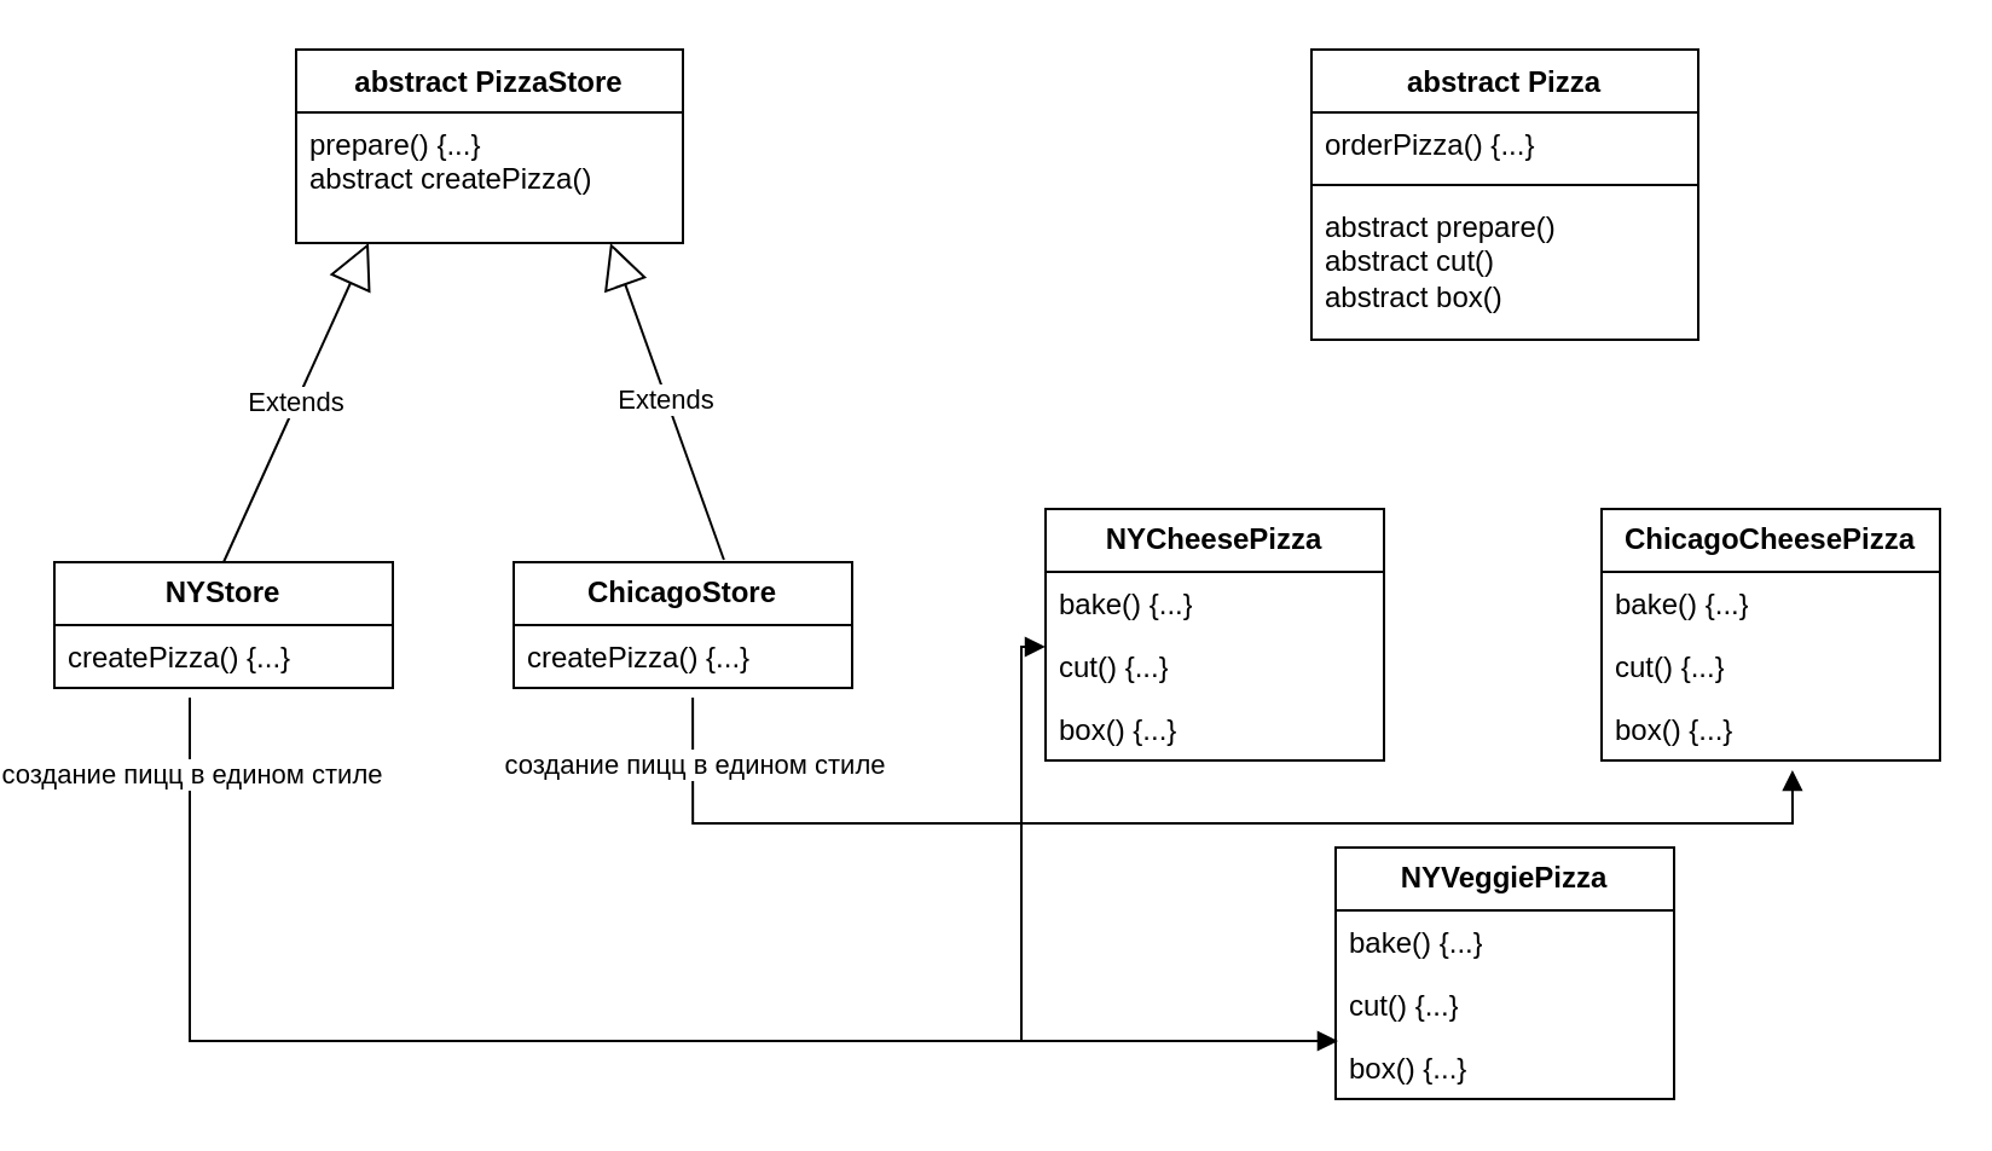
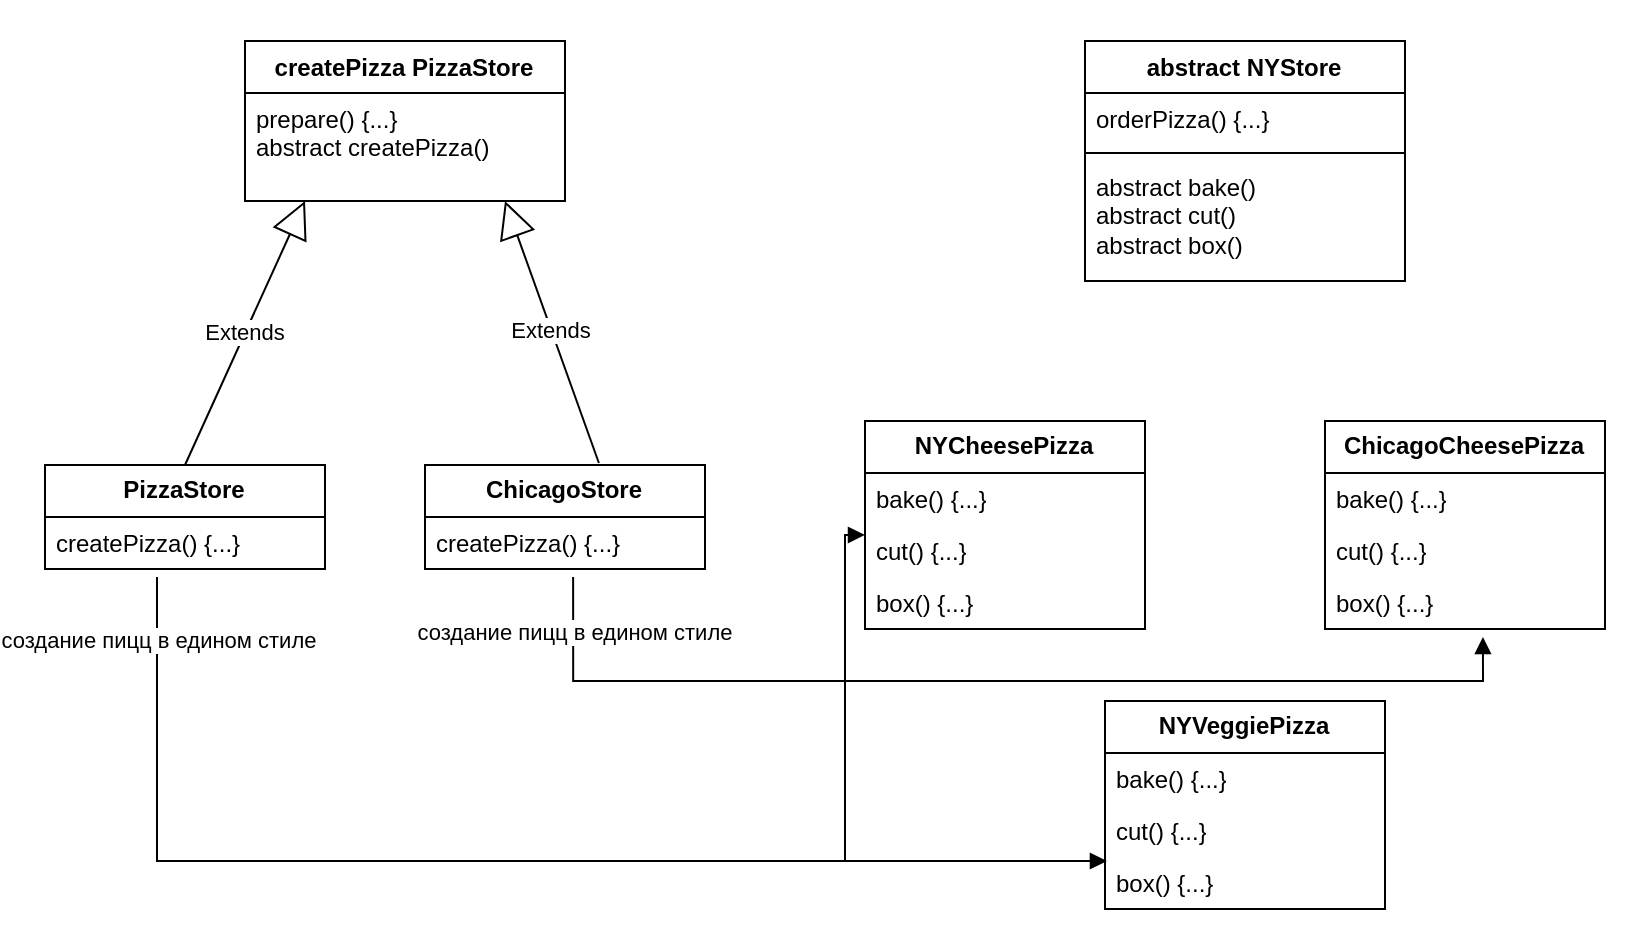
  <mxCell id="0" />
  <mxCell id="1" parent="0" />
- <mxCell id="2" value="abstract PizzaStore" style="swimlane;fontStyle=1;align=center;verticalAlign=top;childLayout=stackLayout;horizontal=1;startSize=26;horizontalStack=0;resizeParent=1;resizeLast=0;collapsible=1;marginBottom=0;rounded=0;shadow=0;strokeWidth=1;" parent="1" vertex="1"><mxGeometry x="120" y="20" width="160" height="80" as="geometry"><mxRectangle x="230" y="140" width="160" height="26" as="alternateBounds" /></mxGeometry></mxCell>
+ <mxCell id="2" value="createPizza PizzaStore" style="swimlane;fontStyle=1;align=center;verticalAlign=top;childLayout=stackLayout;horizontal=1;startSize=26;horizontalStack=0;resizeParent=1;resizeLast=0;collapsible=1;marginBottom=0;rounded=0;shadow=0;strokeWidth=1;" parent="1" vertex="1"><mxGeometry x="120" y="20" width="160" height="80" as="geometry"><mxRectangle x="230" y="140" width="160" height="26" as="alternateBounds" /></mxGeometry></mxCell>
  <mxCell id="3" value="prepare() {...}&#10;abstract createPizza()&#10;" style="text;align=left;verticalAlign=top;spacingLeft=4;spacingRight=4;overflow=hidden;rotatable=0;points=[[0,0.5],[1,0.5]];portConstraint=eastwest;" parent="2" vertex="1"><mxGeometry y="26" width="160" height="44" as="geometry" /></mxCell>
- <mxCell id="4" value="&lt;b&gt;NYStore&lt;/b&gt;" style="swimlane;fontStyle=0;childLayout=stackLayout;horizontal=1;startSize=26;fillColor=none;horizontalStack=0;resizeParent=1;resizeParentMax=0;resizeLast=0;collapsible=1;marginBottom=0;whiteSpace=wrap;html=1;" vertex="1" parent="1"><mxGeometry x="20" y="232" width="140" height="52" as="geometry" /></mxCell>
+ <mxCell id="4" value="&lt;b&gt;PizzaStore&lt;/b&gt;" style="swimlane;fontStyle=0;childLayout=stackLayout;horizontal=1;startSize=26;fillColor=none;horizontalStack=0;resizeParent=1;resizeParentMax=0;resizeLast=0;collapsible=1;marginBottom=0;whiteSpace=wrap;html=1;" vertex="1" parent="1"><mxGeometry x="20" y="232" width="140" height="52" as="geometry" /></mxCell>
  <mxCell id="5" value="&lt;span style=&quot;text-wrap: nowrap;&quot;&gt;createPizza() {...}&lt;/span&gt;" style="text;strokeColor=none;fillColor=none;align=left;verticalAlign=top;spacingLeft=4;spacingRight=4;overflow=hidden;rotatable=0;points=[[0,0.5],[1,0.5]];portConstraint=eastwest;whiteSpace=wrap;html=1;" vertex="1" parent="4"><mxGeometry y="26" width="140" height="26" as="geometry" /></mxCell>
  <mxCell id="6" value="&lt;b&gt;ChicagoStore&lt;/b&gt;" style="swimlane;fontStyle=0;childLayout=stackLayout;horizontal=1;startSize=26;fillColor=none;horizontalStack=0;resizeParent=1;resizeParentMax=0;resizeLast=0;collapsible=1;marginBottom=0;whiteSpace=wrap;html=1;" vertex="1" parent="1"><mxGeometry x="210" y="232" width="140" height="52" as="geometry" /></mxCell>
  <mxCell id="7" value="&lt;span style=&quot;text-wrap: nowrap;&quot;&gt;createPizza() {...}&lt;/span&gt;" style="text;strokeColor=none;fillColor=none;align=left;verticalAlign=top;spacingLeft=4;spacingRight=4;overflow=hidden;rotatable=0;points=[[0,0.5],[1,0.5]];portConstraint=eastwest;whiteSpace=wrap;html=1;" vertex="1" parent="6"><mxGeometry y="26" width="140" height="26" as="geometry" /></mxCell>
  <mxCell id="8" value="Extends" style="endArrow=block;endSize=16;endFill=0;html=1;rounded=0;exitX=0.5;exitY=0;exitDx=0;exitDy=0;" edge="1" parent="1" source="4"><mxGeometry width="160" relative="1" as="geometry"><mxPoint x="100" y="140" as="sourcePoint" /><mxPoint x="150" y="100" as="targetPoint" /></mxGeometry></mxCell>
  <mxCell id="9" value="Extends" style="endArrow=block;endSize=16;endFill=0;html=1;rounded=0;exitX=0.621;exitY=-0.019;exitDx=0;exitDy=0;exitPerimeter=0;" edge="1" parent="1" source="6"><mxGeometry width="160" relative="1" as="geometry"><mxPoint x="110" y="150" as="sourcePoint" /><mxPoint x="250" y="100" as="targetPoint" /></mxGeometry></mxCell>
- <mxCell id="10" value="abstract Pizza" style="swimlane;fontStyle=1;align=center;verticalAlign=top;childLayout=stackLayout;horizontal=1;startSize=26;horizontalStack=0;resizeParent=1;resizeParentMax=0;resizeLast=0;collapsible=1;marginBottom=0;whiteSpace=wrap;html=1;" vertex="1" parent="1"><mxGeometry x="540" y="20" width="160" height="120" as="geometry" /></mxCell>
+ <mxCell id="10" value="abstract NYStore" style="swimlane;fontStyle=1;align=center;verticalAlign=top;childLayout=stackLayout;horizontal=1;startSize=26;horizontalStack=0;resizeParent=1;resizeParentMax=0;resizeLast=0;collapsible=1;marginBottom=0;whiteSpace=wrap;html=1;" vertex="1" parent="1"><mxGeometry x="540" y="20" width="160" height="120" as="geometry" /></mxCell>
  <mxCell id="11" value="orderPizza() {...}" style="text;strokeColor=none;fillColor=none;align=left;verticalAlign=top;spacingLeft=4;spacingRight=4;overflow=hidden;rotatable=0;points=[[0,0.5],[1,0.5]];portConstraint=eastwest;whiteSpace=wrap;html=1;" vertex="1" parent="10"><mxGeometry y="26" width="160" height="26" as="geometry" /></mxCell>
  <mxCell id="12" value="" style="line;strokeWidth=1;fillColor=none;align=left;verticalAlign=middle;spacingTop=-1;spacingLeft=3;spacingRight=3;rotatable=0;labelPosition=right;points=[];portConstraint=eastwest;strokeColor=inherit;" vertex="1" parent="10"><mxGeometry y="52" width="160" height="8" as="geometry" /></mxCell>
- <mxCell id="13" value="abstract prepare()&lt;div&gt;abstract cut()&lt;br&gt;&lt;/div&gt;&lt;div&gt;abstract box()&lt;br&gt;&lt;/div&gt;" style="text;strokeColor=none;fillColor=none;align=left;verticalAlign=top;spacingLeft=4;spacingRight=4;overflow=hidden;rotatable=0;points=[[0,0.5],[1,0.5]];portConstraint=eastwest;whiteSpace=wrap;html=1;" vertex="1" parent="10"><mxGeometry y="60" width="160" height="60" as="geometry" /></mxCell>
+ <mxCell id="13" value="abstract bake()&lt;div&gt;abstract cut()&lt;br&gt;&lt;/div&gt;&lt;div&gt;abstract box()&lt;br&gt;&lt;/div&gt;" style="text;strokeColor=none;fillColor=none;align=left;verticalAlign=top;spacingLeft=4;spacingRight=4;overflow=hidden;rotatable=0;points=[[0,0.5],[1,0.5]];portConstraint=eastwest;whiteSpace=wrap;html=1;" vertex="1" parent="10"><mxGeometry y="60" width="160" height="60" as="geometry" /></mxCell>
  <mxCell id="14" value="&lt;b&gt;NYCheesePizza&lt;/b&gt;" style="swimlane;fontStyle=0;childLayout=stackLayout;horizontal=1;startSize=26;fillColor=none;horizontalStack=0;resizeParent=1;resizeParentMax=0;resizeLast=0;collapsible=1;marginBottom=0;whiteSpace=wrap;html=1;" vertex="1" parent="1"><mxGeometry x="430" y="210" width="140" height="104" as="geometry" /></mxCell>
  <mxCell id="15" value="bake() {...}" style="text;strokeColor=none;fillColor=none;align=left;verticalAlign=top;spacingLeft=4;spacingRight=4;overflow=hidden;rotatable=0;points=[[0,0.5],[1,0.5]];portConstraint=eastwest;whiteSpace=wrap;html=1;" vertex="1" parent="14"><mxGeometry y="26" width="140" height="26" as="geometry" /></mxCell>
  <mxCell id="16" value="cut() {...}" style="text;strokeColor=none;fillColor=none;align=left;verticalAlign=top;spacingLeft=4;spacingRight=4;overflow=hidden;rotatable=0;points=[[0,0.5],[1,0.5]];portConstraint=eastwest;whiteSpace=wrap;html=1;" vertex="1" parent="14"><mxGeometry y="52" width="140" height="26" as="geometry" /></mxCell>
  <mxCell id="17" value="box() {...}" style="text;strokeColor=none;fillColor=none;align=left;verticalAlign=top;spacingLeft=4;spacingRight=4;overflow=hidden;rotatable=0;points=[[0,0.5],[1,0.5]];portConstraint=eastwest;whiteSpace=wrap;html=1;" vertex="1" parent="14"><mxGeometry y="78" width="140" height="26" as="geometry" /></mxCell>
  <mxCell id="18" value="&lt;b&gt;ChicagoCheesePizza&lt;/b&gt;" style="swimlane;fontStyle=0;childLayout=stackLayout;horizontal=1;startSize=26;fillColor=none;horizontalStack=0;resizeParent=1;resizeParentMax=0;resizeLast=0;collapsible=1;marginBottom=0;whiteSpace=wrap;html=1;" vertex="1" parent="1"><mxGeometry x="660" y="210" width="140" height="104" as="geometry" /></mxCell>
  <mxCell id="19" value="bake() {...}" style="text;strokeColor=none;fillColor=none;align=left;verticalAlign=top;spacingLeft=4;spacingRight=4;overflow=hidden;rotatable=0;points=[[0,0.5],[1,0.5]];portConstraint=eastwest;whiteSpace=wrap;html=1;" vertex="1" parent="18"><mxGeometry y="26" width="140" height="26" as="geometry" /></mxCell>
  <mxCell id="20" value="cut() {...}" style="text;strokeColor=none;fillColor=none;align=left;verticalAlign=top;spacingLeft=4;spacingRight=4;overflow=hidden;rotatable=0;points=[[0,0.5],[1,0.5]];portConstraint=eastwest;whiteSpace=wrap;html=1;" vertex="1" parent="18"><mxGeometry y="52" width="140" height="26" as="geometry" /></mxCell>
  <mxCell id="21" value="box() {...}" style="text;strokeColor=none;fillColor=none;align=left;verticalAlign=top;spacingLeft=4;spacingRight=4;overflow=hidden;rotatable=0;points=[[0,0.5],[1,0.5]];portConstraint=eastwest;whiteSpace=wrap;html=1;" vertex="1" parent="18"><mxGeometry y="78" width="140" height="26" as="geometry" /></mxCell>
  <mxCell id="22" value="&lt;b&gt;NYVeggiePizza&lt;/b&gt;" style="swimlane;fontStyle=0;childLayout=stackLayout;horizontal=1;startSize=26;fillColor=none;horizontalStack=0;resizeParent=1;resizeParentMax=0;resizeLast=0;collapsible=1;marginBottom=0;whiteSpace=wrap;html=1;" vertex="1" parent="1"><mxGeometry x="550" y="350" width="140" height="104" as="geometry" /></mxCell>
  <mxCell id="23" value="bake() {...}" style="text;strokeColor=none;fillColor=none;align=left;verticalAlign=top;spacingLeft=4;spacingRight=4;overflow=hidden;rotatable=0;points=[[0,0.5],[1,0.5]];portConstraint=eastwest;whiteSpace=wrap;html=1;" vertex="1" parent="22"><mxGeometry y="26" width="140" height="26" as="geometry" /></mxCell>
  <mxCell id="24" value="cut() {...}" style="text;strokeColor=none;fillColor=none;align=left;verticalAlign=top;spacingLeft=4;spacingRight=4;overflow=hidden;rotatable=0;points=[[0,0.5],[1,0.5]];portConstraint=eastwest;whiteSpace=wrap;html=1;" vertex="1" parent="22"><mxGeometry y="52" width="140" height="26" as="geometry" /></mxCell>
  <mxCell id="25" value="box() {...}" style="text;strokeColor=none;fillColor=none;align=left;verticalAlign=top;spacingLeft=4;spacingRight=4;overflow=hidden;rotatable=0;points=[[0,0.5],[1,0.5]];portConstraint=eastwest;whiteSpace=wrap;html=1;" vertex="1" parent="22"><mxGeometry y="78" width="140" height="26" as="geometry" /></mxCell>
  <mxCell id="26" value="" style="endArrow=block;endFill=1;html=1;edgeStyle=orthogonalEdgeStyle;align=left;verticalAlign=top;rounded=0;exitX=0.4;exitY=1.154;exitDx=0;exitDy=0;exitPerimeter=0;entryX=0.007;entryY=1.077;entryDx=0;entryDy=0;entryPerimeter=0;" edge="1" parent="1" source="5" target="24"><mxGeometry x="-1" relative="1" as="geometry"><mxPoint x="100" y="390" as="sourcePoint" /><mxPoint x="540" y="420" as="targetPoint" /><Array as="points"><mxPoint x="76" y="430" /></Array></mxGeometry></mxCell>
  <mxCell id="27" value="создание пицц в едином стиле" style="edgeLabel;html=1;align=center;verticalAlign=middle;resizable=0;points=[];" vertex="1" connectable="0" parent="26"><mxGeometry x="-0.899" relative="1" as="geometry"><mxPoint as="offset" /></mxGeometry></mxCell>
  <mxCell id="28" value="" style="endArrow=block;endFill=1;html=1;edgeStyle=orthogonalEdgeStyle;align=left;verticalAlign=top;rounded=0;exitX=0.529;exitY=1.154;exitDx=0;exitDy=0;exitPerimeter=0;entryX=0.564;entryY=1.154;entryDx=0;entryDy=0;entryPerimeter=0;" edge="1" parent="1" source="7" target="21"><mxGeometry x="-1" relative="1" as="geometry"><mxPoint x="86" y="298" as="sourcePoint" /><mxPoint x="561" y="440" as="targetPoint" /><Array as="points"><mxPoint x="284" y="340" /><mxPoint x="739" y="340" /></Array></mxGeometry></mxCell>
  <mxCell id="29" value="создание пицц в едином стиле" style="edgeLabel;html=1;align=center;verticalAlign=middle;resizable=0;points=[];" vertex="1" connectable="0" parent="28"><mxGeometry x="-0.899" relative="1" as="geometry"><mxPoint as="offset" /></mxGeometry></mxCell>
  <mxCell id="30" value="" style="endArrow=block;endFill=1;html=1;edgeStyle=orthogonalEdgeStyle;align=left;verticalAlign=top;rounded=0;entryX=0;entryY=0.192;entryDx=0;entryDy=0;entryPerimeter=0;" edge="1" parent="1" target="16"><mxGeometry x="-1" relative="1" as="geometry"><mxPoint x="420" y="430" as="sourcePoint" /><mxPoint x="490" y="370" as="targetPoint" /><Array as="points"><mxPoint x="420" y="430" /><mxPoint x="420" y="267" /></Array></mxGeometry></mxCell>
